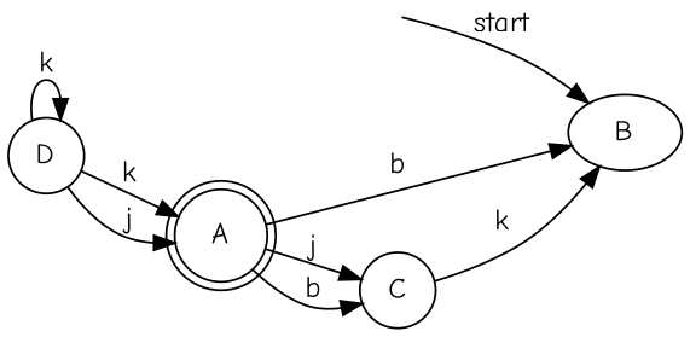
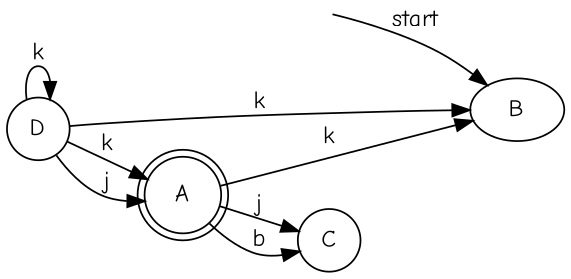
  digraph {
    fontname="Comic Neue"
    rankdir=LR
    node [fontname="Comic Neue" shape=circle]
    edge [fontname="Comic Neue"]
    __start [shape=point style=invis]
    B [shape=""]
    A [shape=doublecircle]
    C
    D
    __start -> B [label=start]
-   A -> B [label=b]
+   A -> B [label=k]
    A -> C [label=j]
    A -> C [label=b]
-   C -> B [label=k]
+   D -> B [label=k]
    D -> A [label=k]
    D -> A [label=j]
    D -> D [label=k]
  }
